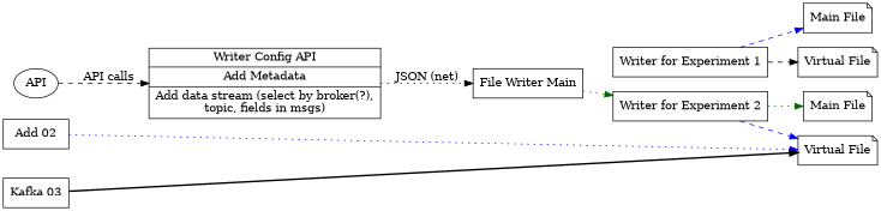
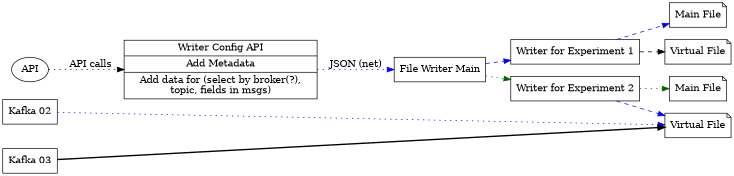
  digraph {
    rankdir=LR
    node [shape=rect]
    edge [color=blue style=dashed]
    n1 [label=API shape=""]
-   n2 [label="Add 02"]
+   n2 [label="Kafka 02"]
    n3 [label="Kafka 03"]
    n4 [label="Main File" shape=note]
    n5 [label="Virtual File" shape=note]
    n6 [label="Main File" shape=note]
    n7 [label="Virtual File" shape=note]
    n8 [label="File Writer Main"]
    n9 [label="Writer for Experiment 1"]
    n10 [label="Writer for Experiment 2"]
-   n11 [label="Writer Config API | Add Metadata | Add data stream (select by broker(?),\ntopic, fields in msgs)" shape=record]
+   n11 [label="Writer Config API | Add Metadata | Add data for (select by broker(?),\ntopic, fields in msgs)" shape=record]
    subgraph sub_1 {
      rank=same
      n1
      n2
      n3
    }
    subgraph sub_2 {
      n8
      n9
      n10
      subgraph sub_3 {
        n4
        n5
        n6
        n7
      }
    }
-   n1 -> n11 [color=black label="API calls"]
+   n1 -> n11 [color=black label="API calls" style=dotted]
    n2 -> n3 [style=invis weight=1000000 color=""]
    n2 -> n7 [style=dotted weight=0]
    n3 -> n7 [color=black style=bold weight=0]
+   n8 -> n9
    n8 -> n10 [color=darkgreen style=dotted]
    n9 -> n4
    n9 -> n5 [color=black]
    n10 -> n6 [color=darkgreen style=dotted]
    n10 -> n7
-   n11 -> n8 [color=black label="JSON (net)" style=dotted]
+   n11 -> n8 [label="JSON (net)" style=dotted]
  }
